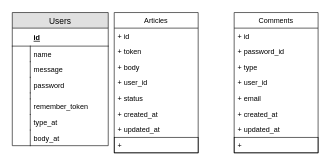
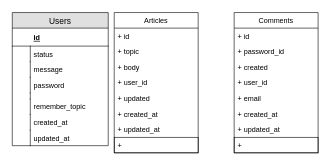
  <mxCell id="0" />
  <mxCell id="1" parent="0" />
  <mxCell id="2" value="Articles" style="swimlane;fontStyle=0;childLayout=stackLayout;horizontal=1;startSize=26;fillColor=none;horizontalStack=0;resizeParent=1;resizeParentMax=0;resizeLast=0;collapsible=1;marginBottom=0;" parent="1" vertex="1"><mxGeometry x="190" y="20" width="140" height="234" as="geometry" /></mxCell>
  <mxCell id="3" value="+ id" style="text;strokeColor=none;fillColor=none;align=left;verticalAlign=top;spacingLeft=4;spacingRight=4;overflow=hidden;rotatable=0;points=[[0,0.5],[1,0.5]];portConstraint=eastwest;" parent="2" vertex="1"><mxGeometry y="26" width="140" height="26" as="geometry" /></mxCell>
- <mxCell id="4" value="+ token" style="text;strokeColor=none;fillColor=none;align=left;verticalAlign=top;spacingLeft=4;spacingRight=4;overflow=hidden;rotatable=0;points=[[0,0.5],[1,0.5]];portConstraint=eastwest;" parent="2" vertex="1"><mxGeometry y="52" width="140" height="26" as="geometry" /></mxCell>
+ <mxCell id="4" value="+ topic" style="text;strokeColor=none;fillColor=none;align=left;verticalAlign=top;spacingLeft=4;spacingRight=4;overflow=hidden;rotatable=0;points=[[0,0.5],[1,0.5]];portConstraint=eastwest;" parent="2" vertex="1"><mxGeometry y="52" width="140" height="26" as="geometry" /></mxCell>
  <mxCell id="5" value="+ body" style="text;strokeColor=none;fillColor=none;align=left;verticalAlign=top;spacingLeft=4;spacingRight=4;overflow=hidden;rotatable=0;points=[[0,0.5],[1,0.5]];portConstraint=eastwest;" parent="2" vertex="1"><mxGeometry y="78" width="140" height="26" as="geometry" /></mxCell>
  <mxCell id="6" value="+ user_id" style="text;strokeColor=none;fillColor=none;align=left;verticalAlign=top;spacingLeft=4;spacingRight=4;overflow=hidden;rotatable=0;points=[[0,0.5],[1,0.5]];portConstraint=eastwest;" parent="2" vertex="1"><mxGeometry y="104" width="140" height="26" as="geometry" /></mxCell>
- <mxCell id="7" value="+ status" style="text;strokeColor=none;fillColor=none;align=left;verticalAlign=top;spacingLeft=4;spacingRight=4;overflow=hidden;rotatable=0;points=[[0,0.5],[1,0.5]];portConstraint=eastwest;" parent="2" vertex="1"><mxGeometry y="130" width="140" height="26" as="geometry" /></mxCell>
+ <mxCell id="7" value="+ updated" style="text;strokeColor=none;fillColor=none;align=left;verticalAlign=top;spacingLeft=4;spacingRight=4;overflow=hidden;rotatable=0;points=[[0,0.5],[1,0.5]];portConstraint=eastwest;" parent="2" vertex="1"><mxGeometry y="130" width="140" height="26" as="geometry" /></mxCell>
  <mxCell id="8" value="+ created_at" style="text;strokeColor=none;fillColor=none;align=left;verticalAlign=top;spacingLeft=4;spacingRight=4;overflow=hidden;rotatable=0;points=[[0,0.5],[1,0.5]];portConstraint=eastwest;" parent="2" vertex="1"><mxGeometry y="156" width="140" height="26" as="geometry" /></mxCell>
  <mxCell id="9" value="+ updated_at" style="text;strokeColor=none;fillColor=none;align=left;verticalAlign=top;spacingLeft=4;spacingRight=4;overflow=hidden;rotatable=0;points=[[0,0.5],[1,0.5]];portConstraint=eastwest;" parent="2" vertex="1"><mxGeometry y="182" width="140" height="26" as="geometry" /></mxCell>
  <mxCell id="10" value="+" style="text;strokeColor=#000000;fillColor=none;align=left;verticalAlign=top;spacingLeft=4;spacingRight=4;overflow=hidden;rotatable=0;points=[[0,0.5],[1,0.5]];portConstraint=eastwest;" parent="2" vertex="1"><mxGeometry y="208" width="140" height="26" as="geometry" /></mxCell>
  <mxCell id="11" value="Comments" style="swimlane;fontStyle=0;childLayout=stackLayout;horizontal=1;startSize=26;fillColor=none;horizontalStack=0;resizeParent=1;resizeParentMax=0;resizeLast=0;collapsible=1;marginBottom=0;" parent="1" vertex="1"><mxGeometry x="390" y="20" width="140" height="234" as="geometry" /></mxCell>
  <mxCell id="12" value="+ id" style="text;strokeColor=none;fillColor=none;align=left;verticalAlign=top;spacingLeft=4;spacingRight=4;overflow=hidden;rotatable=0;points=[[0,0.5],[1,0.5]];portConstraint=eastwest;" parent="11" vertex="1"><mxGeometry y="26" width="140" height="26" as="geometry" /></mxCell>
  <mxCell id="13" value="+ password_id" style="text;strokeColor=none;fillColor=none;align=left;verticalAlign=top;spacingLeft=4;spacingRight=4;overflow=hidden;rotatable=0;points=[[0,0.5],[1,0.5]];portConstraint=eastwest;" parent="11" vertex="1"><mxGeometry y="52" width="140" height="26" as="geometry" /></mxCell>
- <mxCell id="14" value="+ type" style="text;strokeColor=none;fillColor=none;align=left;verticalAlign=top;spacingLeft=4;spacingRight=4;overflow=hidden;rotatable=0;points=[[0,0.5],[1,0.5]];portConstraint=eastwest;" parent="11" vertex="1"><mxGeometry y="78" width="140" height="26" as="geometry" /></mxCell>
+ <mxCell id="14" value="+ created" style="text;strokeColor=none;fillColor=none;align=left;verticalAlign=top;spacingLeft=4;spacingRight=4;overflow=hidden;rotatable=0;points=[[0,0.5],[1,0.5]];portConstraint=eastwest;" parent="11" vertex="1"><mxGeometry y="78" width="140" height="26" as="geometry" /></mxCell>
  <mxCell id="15" value="+ user_id" style="text;strokeColor=none;fillColor=none;align=left;verticalAlign=top;spacingLeft=4;spacingRight=4;overflow=hidden;rotatable=0;points=[[0,0.5],[1,0.5]];portConstraint=eastwest;" parent="11" vertex="1"><mxGeometry y="104" width="140" height="26" as="geometry" /></mxCell>
  <mxCell id="16" value="+ email" style="text;strokeColor=none;fillColor=none;align=left;verticalAlign=top;spacingLeft=4;spacingRight=4;overflow=hidden;rotatable=0;points=[[0,0.5],[1,0.5]];portConstraint=eastwest;" parent="11" vertex="1"><mxGeometry y="130" width="140" height="26" as="geometry" /></mxCell>
  <mxCell id="17" value="+ created_at" style="text;strokeColor=none;fillColor=none;align=left;verticalAlign=top;spacingLeft=4;spacingRight=4;overflow=hidden;rotatable=0;points=[[0,0.5],[1,0.5]];portConstraint=eastwest;" parent="11" vertex="1"><mxGeometry y="156" width="140" height="26" as="geometry" /></mxCell>
  <mxCell id="18" value="+ updated_at" style="text;strokeColor=none;fillColor=none;align=left;verticalAlign=top;spacingLeft=4;spacingRight=4;overflow=hidden;rotatable=0;points=[[0,0.5],[1,0.5]];portConstraint=eastwest;" parent="11" vertex="1"><mxGeometry y="182" width="140" height="26" as="geometry" /></mxCell>
  <mxCell id="19" value="+" style="text;strokeColor=#000000;fillColor=none;align=left;verticalAlign=top;spacingLeft=4;spacingRight=4;overflow=hidden;rotatable=0;points=[[0,0.5],[1,0.5]];portConstraint=eastwest;" parent="11" vertex="1"><mxGeometry y="208" width="140" height="26" as="geometry" /></mxCell>
  <mxCell id="20" value="Users" style="swimlane;fontStyle=0;childLayout=stackLayout;horizontal=1;startSize=26;fillColor=#e0e0e0;horizontalStack=0;resizeParent=1;resizeParentMax=0;resizeLast=0;collapsible=1;marginBottom=0;swimlaneFillColor=#ffffff;align=center;fontSize=14;strokeColor=#000000;" vertex="1" parent="1"><mxGeometry x="20" y="20" width="160" height="222" as="geometry" /></mxCell>
  <mxCell id="21" value="id" style="shape=partialRectangle;top=0;left=0;right=0;bottom=1;align=left;verticalAlign=middle;fillColor=none;spacingLeft=34;spacingRight=4;overflow=hidden;rotatable=0;points=[[0,0.5],[1,0.5]];portConstraint=eastwest;dropTarget=0;fontStyle=5;fontSize=12;" vertex="1" parent="20"><mxGeometry y="26" width="160" height="30" as="geometry" /></mxCell>
- <mxCell id="22" value="name" style="shape=partialRectangle;top=0;left=0;right=0;bottom=0;align=left;verticalAlign=top;fillColor=none;spacingLeft=34;spacingRight=4;overflow=hidden;rotatable=0;points=[[0,0.5],[1,0.5]];portConstraint=eastwest;dropTarget=0;fontSize=12;" vertex="1" parent="20"><mxGeometry y="56" width="160" height="26" as="geometry" /></mxCell>
+ <mxCell id="22" value="status" style="shape=partialRectangle;top=0;left=0;right=0;bottom=0;align=left;verticalAlign=top;fillColor=none;spacingLeft=34;spacingRight=4;overflow=hidden;rotatable=0;points=[[0,0.5],[1,0.5]];portConstraint=eastwest;dropTarget=0;fontSize=12;" vertex="1" parent="20"><mxGeometry y="56" width="160" height="26" as="geometry" /></mxCell>
  <mxCell id="23" value="" style="shape=partialRectangle;top=0;left=0;bottom=0;fillColor=none;align=left;verticalAlign=top;spacingLeft=4;spacingRight=4;overflow=hidden;rotatable=0;points=[];portConstraint=eastwest;part=1;fontSize=12;" vertex="1" connectable="0" parent="22"><mxGeometry width="30" height="26" as="geometry" /></mxCell>
  <mxCell id="24" value="message" style="shape=partialRectangle;top=0;left=0;right=0;bottom=0;align=left;verticalAlign=top;fillColor=none;spacingLeft=34;spacingRight=4;overflow=hidden;rotatable=0;points=[[0,0.5],[1,0.5]];portConstraint=eastwest;dropTarget=0;fontSize=12;" vertex="1" parent="20"><mxGeometry y="82" width="160" height="26" as="geometry" /></mxCell>
  <mxCell id="25" value="" style="shape=partialRectangle;top=0;left=0;bottom=0;fillColor=none;align=left;verticalAlign=top;spacingLeft=4;spacingRight=4;overflow=hidden;rotatable=0;points=[];portConstraint=eastwest;part=1;fontSize=12;" vertex="1" connectable="0" parent="24"><mxGeometry width="30" height="26" as="geometry" /></mxCell>
  <mxCell id="26" value="password" style="shape=partialRectangle;top=0;left=0;right=0;bottom=0;align=left;verticalAlign=top;fillColor=none;spacingLeft=34;spacingRight=4;overflow=hidden;rotatable=0;points=[[0,0.5],[1,0.5]];portConstraint=eastwest;dropTarget=0;fontSize=12;" vertex="1" parent="20"><mxGeometry y="108" width="160" height="26" as="geometry" /></mxCell>
  <mxCell id="27" value="" style="shape=partialRectangle;top=0;left=0;bottom=0;fillColor=none;align=left;verticalAlign=top;spacingLeft=4;spacingRight=4;overflow=hidden;rotatable=0;points=[];portConstraint=eastwest;part=1;fontSize=12;" vertex="1" connectable="0" parent="26"><mxGeometry width="30" height="26" as="geometry" /></mxCell>
  <mxCell id="28" value="" style="shape=partialRectangle;top=0;left=0;right=0;bottom=0;align=left;verticalAlign=top;fillColor=none;spacingLeft=34;spacingRight=4;overflow=hidden;rotatable=0;points=[[0,0.5],[1,0.5]];portConstraint=eastwest;dropTarget=0;fontSize=12;" vertex="1" parent="20"><mxGeometry y="134" width="160" height="10" as="geometry" /></mxCell>
  <mxCell id="29" value="" style="shape=partialRectangle;top=0;left=0;bottom=0;fillColor=none;align=left;verticalAlign=top;spacingLeft=4;spacingRight=4;overflow=hidden;rotatable=0;points=[];portConstraint=eastwest;part=1;fontSize=12;" vertex="1" connectable="0" parent="28"><mxGeometry width="30" height="10" as="geometry" /></mxCell>
- <mxCell id="30" value="remember_token" style="shape=partialRectangle;top=0;left=0;right=0;bottom=0;align=left;verticalAlign=top;fillColor=none;spacingLeft=34;spacingRight=4;overflow=hidden;rotatable=0;points=[[0,0.5],[1,0.5]];portConstraint=eastwest;dropTarget=0;fontSize=12;" vertex="1" parent="20"><mxGeometry y="144" width="160" height="26" as="geometry" /></mxCell>
+ <mxCell id="30" value="remember_topic" style="shape=partialRectangle;top=0;left=0;right=0;bottom=0;align=left;verticalAlign=top;fillColor=none;spacingLeft=34;spacingRight=4;overflow=hidden;rotatable=0;points=[[0,0.5],[1,0.5]];portConstraint=eastwest;dropTarget=0;fontSize=12;" vertex="1" parent="20"><mxGeometry y="144" width="160" height="26" as="geometry" /></mxCell>
  <mxCell id="31" value="" style="shape=partialRectangle;top=0;left=0;bottom=0;fillColor=none;align=left;verticalAlign=top;spacingLeft=4;spacingRight=4;overflow=hidden;rotatable=0;points=[];portConstraint=eastwest;part=1;fontSize=12;" vertex="1" connectable="0" parent="30"><mxGeometry width="30" height="26" as="geometry" /></mxCell>
- <mxCell id="32" value="type_at" style="shape=partialRectangle;top=0;left=0;right=0;bottom=0;align=left;verticalAlign=top;fillColor=none;spacingLeft=34;spacingRight=4;overflow=hidden;rotatable=0;points=[[0,0.5],[1,0.5]];portConstraint=eastwest;dropTarget=0;fontSize=12;" vertex="1" parent="20"><mxGeometry y="170" width="160" height="26" as="geometry" /></mxCell>
+ <mxCell id="32" value="created_at" style="shape=partialRectangle;top=0;left=0;right=0;bottom=0;align=left;verticalAlign=top;fillColor=none;spacingLeft=34;spacingRight=4;overflow=hidden;rotatable=0;points=[[0,0.5],[1,0.5]];portConstraint=eastwest;dropTarget=0;fontSize=12;" vertex="1" parent="20"><mxGeometry y="170" width="160" height="26" as="geometry" /></mxCell>
  <mxCell id="33" value="" style="shape=partialRectangle;top=0;left=0;bottom=0;fillColor=none;align=left;verticalAlign=top;spacingLeft=4;spacingRight=4;overflow=hidden;rotatable=0;points=[];portConstraint=eastwest;part=1;fontSize=12;" vertex="1" connectable="0" parent="32"><mxGeometry width="30" height="26" as="geometry" /></mxCell>
- <mxCell id="34" value="body_at" style="shape=partialRectangle;top=0;left=0;right=0;bottom=0;align=left;verticalAlign=top;fillColor=none;spacingLeft=34;spacingRight=4;overflow=hidden;rotatable=0;points=[[0,0.5],[1,0.5]];portConstraint=eastwest;dropTarget=0;fontSize=12;" vertex="1" parent="20"><mxGeometry y="196" width="160" height="26" as="geometry" /></mxCell>
+ <mxCell id="34" value="updated_at" style="shape=partialRectangle;top=0;left=0;right=0;bottom=0;align=left;verticalAlign=top;fillColor=none;spacingLeft=34;spacingRight=4;overflow=hidden;rotatable=0;points=[[0,0.5],[1,0.5]];portConstraint=eastwest;dropTarget=0;fontSize=12;" vertex="1" parent="20"><mxGeometry y="196" width="160" height="26" as="geometry" /></mxCell>
  <mxCell id="35" value="" style="shape=partialRectangle;top=0;left=0;bottom=0;fillColor=none;align=left;verticalAlign=top;spacingLeft=4;spacingRight=4;overflow=hidden;rotatable=0;points=[];portConstraint=eastwest;part=1;fontSize=12;" vertex="1" connectable="0" parent="34"><mxGeometry width="30" height="26" as="geometry" /></mxCell>
